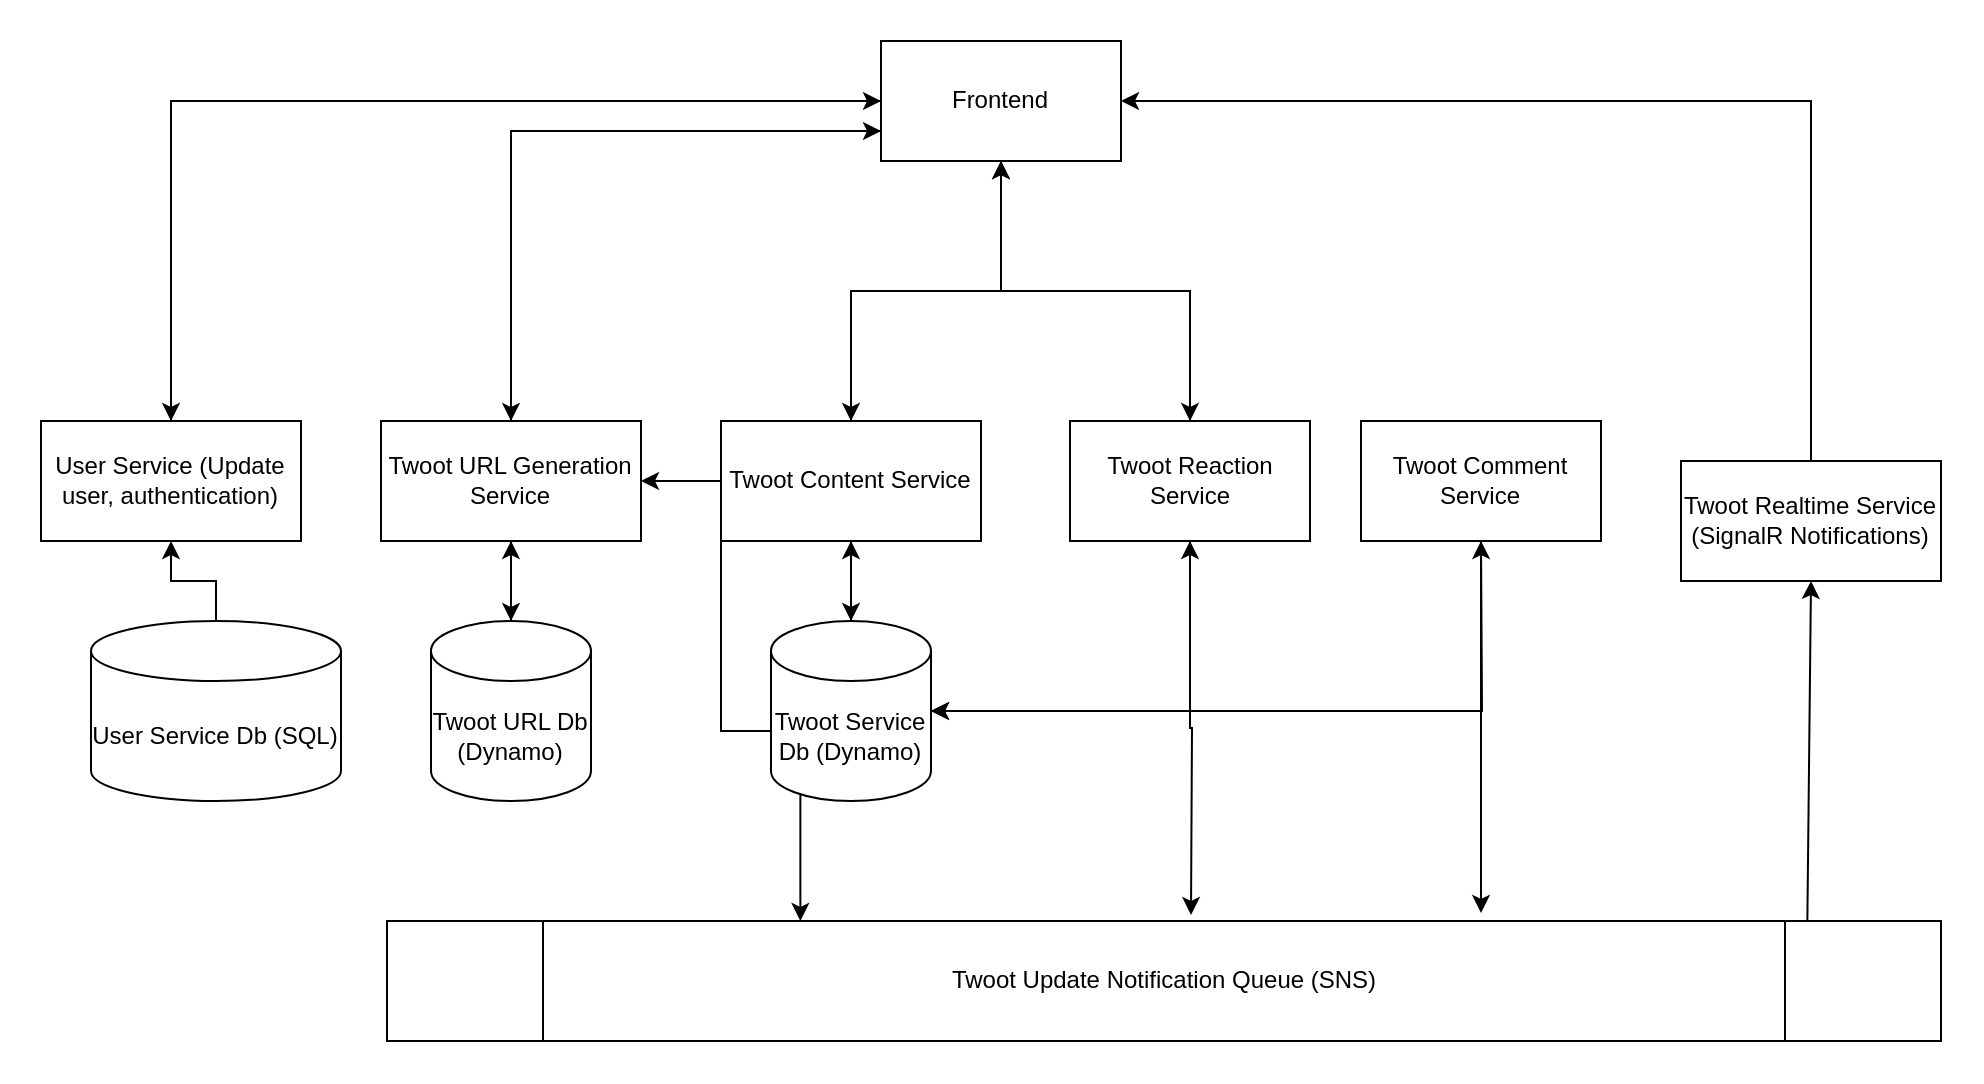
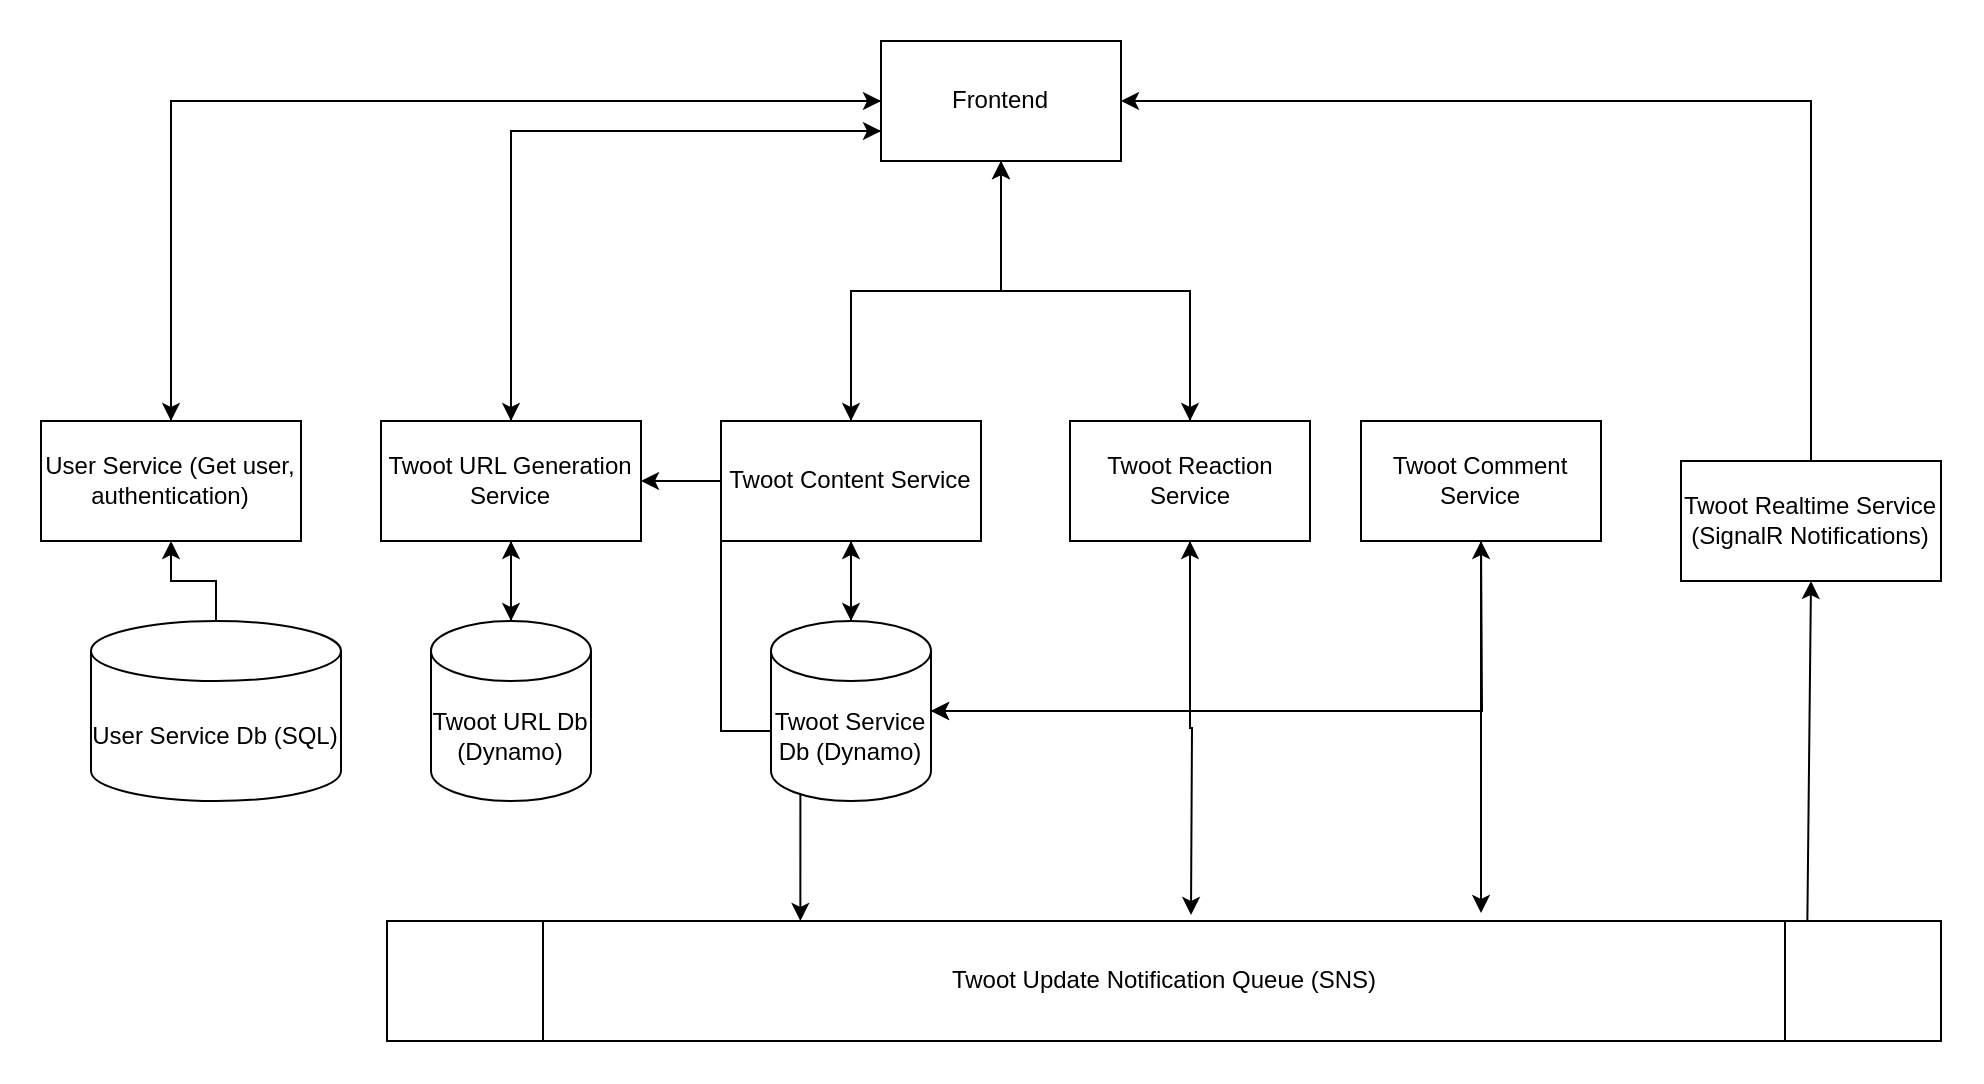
  <mxCell id="0" />
  <mxCell id="1" parent="0" />
  <mxCell id="2" style="edgeStyle=orthogonalEdgeStyle;rounded=0;orthogonalLoop=1;jettySize=auto;html=1;exitX=0.5;exitY=0;exitDx=0;exitDy=0;entryX=0;entryY=0.5;entryDx=0;entryDy=0;" edge="1" parent="1" source="3" target="22"><mxGeometry relative="1" as="geometry" /></mxCell>
- <mxCell id="3" value="User Service (Update user, authentication)" style="rounded=0;whiteSpace=wrap;html=1;" parent="1" vertex="1"><mxGeometry x="20" y="210" width="130" height="60" as="geometry" /></mxCell>
+ <mxCell id="3" value="User Service (Get user, authentication)" style="rounded=0;whiteSpace=wrap;html=1;" parent="1" vertex="1"><mxGeometry x="20" y="210" width="130" height="60" as="geometry" /></mxCell>
  <mxCell id="4" style="edgeStyle=orthogonalEdgeStyle;rounded=0;orthogonalLoop=1;jettySize=auto;html=1;exitX=0.5;exitY=0;exitDx=0;exitDy=0;exitPerimeter=0;entryX=0.5;entryY=1;entryDx=0;entryDy=0;" edge="1" parent="1" source="5" target="3"><mxGeometry relative="1" as="geometry" /></mxCell>
  <mxCell id="5" value="User Service Db (SQL)" style="shape=cylinder3;whiteSpace=wrap;html=1;boundedLbl=1;backgroundOutline=1;size=15;" parent="1" vertex="1"><mxGeometry x="45" y="310" width="125" height="90" as="geometry" /></mxCell>
  <mxCell id="6" style="edgeStyle=orthogonalEdgeStyle;rounded=0;orthogonalLoop=1;jettySize=auto;html=1;exitX=0;exitY=0.5;exitDx=0;exitDy=0;" edge="1" parent="1" source="10"><mxGeometry relative="1" as="geometry"><mxPoint x="320" y="240" as="targetPoint" /></mxGeometry></mxCell>
  <mxCell id="7" style="edgeStyle=orthogonalEdgeStyle;rounded=0;orthogonalLoop=1;jettySize=auto;html=1;exitX=0.5;exitY=1;exitDx=0;exitDy=0;" edge="1" parent="1" source="10"><mxGeometry relative="1" as="geometry"><mxPoint x="425" y="310" as="targetPoint" /></mxGeometry></mxCell>
  <mxCell id="8" style="edgeStyle=orthogonalEdgeStyle;rounded=0;orthogonalLoop=1;jettySize=auto;html=1;exitX=0;exitY=1;exitDx=0;exitDy=0;entryX=0.266;entryY=0;entryDx=0;entryDy=0;entryPerimeter=0;" edge="1" parent="1" source="10" target="17"><mxGeometry relative="1" as="geometry" /></mxCell>
  <mxCell id="9" style="edgeStyle=orthogonalEdgeStyle;rounded=0;orthogonalLoop=1;jettySize=auto;html=1;exitX=0.5;exitY=0;exitDx=0;exitDy=0;entryX=0.5;entryY=1;entryDx=0;entryDy=0;" edge="1" parent="1" source="10" target="22"><mxGeometry relative="1" as="geometry" /></mxCell>
  <mxCell id="10" value="Twoot Content Service" style="rounded=0;whiteSpace=wrap;html=1;" parent="1" vertex="1"><mxGeometry x="360" y="210" width="130" height="60" as="geometry" /></mxCell>
  <mxCell id="11" style="edgeStyle=orthogonalEdgeStyle;rounded=0;orthogonalLoop=1;jettySize=auto;html=1;exitX=0.5;exitY=0;exitDx=0;exitDy=0;exitPerimeter=0;entryX=0.5;entryY=1;entryDx=0;entryDy=0;" edge="1" parent="1" source="14" target="10"><mxGeometry relative="1" as="geometry" /></mxCell>
  <mxCell id="12" style="edgeStyle=orthogonalEdgeStyle;rounded=0;orthogonalLoop=1;jettySize=auto;html=1;exitX=1;exitY=0.5;exitDx=0;exitDy=0;exitPerimeter=0;entryX=0.5;entryY=1;entryDx=0;entryDy=0;" edge="1" parent="1" source="14" target="29"><mxGeometry relative="1" as="geometry" /></mxCell>
  <mxCell id="13" style="edgeStyle=orthogonalEdgeStyle;rounded=0;orthogonalLoop=1;jettySize=auto;html=1;exitX=1;exitY=0.5;exitDx=0;exitDy=0;exitPerimeter=0;" edge="1" parent="1" source="14"><mxGeometry relative="1" as="geometry"><mxPoint x="740" y="270" as="targetPoint" /></mxGeometry></mxCell>
  <mxCell id="14" value="Twoot Service Db (Dynamo)" style="shape=cylinder3;whiteSpace=wrap;html=1;boundedLbl=1;backgroundOutline=1;size=15;" parent="1" vertex="1"><mxGeometry x="385" y="310" width="80" height="90" as="geometry" /></mxCell>
  <mxCell id="15" style="edgeStyle=orthogonalEdgeStyle;rounded=0;orthogonalLoop=1;jettySize=auto;html=1;exitX=0.5;exitY=0;exitDx=0;exitDy=0;entryX=1;entryY=0.5;entryDx=0;entryDy=0;" edge="1" parent="1" source="16" target="22"><mxGeometry relative="1" as="geometry" /></mxCell>
  <mxCell id="16" value="Twoot Realtime Service (SignalR Notifications)" style="whiteSpace=wrap;html=1;" parent="1" vertex="1"><mxGeometry x="840" y="230" width="130" height="60" as="geometry" /></mxCell>
  <mxCell id="17" value="Twoot Update Notification Queue (SNS)" style="shape=process;whiteSpace=wrap;html=1;backgroundOutline=1;" parent="1" vertex="1"><mxGeometry x="193" y="460" width="777" height="60" as="geometry" /></mxCell>
  <mxCell id="18" style="edgeStyle=orthogonalEdgeStyle;rounded=0;orthogonalLoop=1;jettySize=auto;html=1;exitX=0.5;exitY=1;exitDx=0;exitDy=0;entryX=0.5;entryY=0;entryDx=0;entryDy=0;" edge="1" parent="1" source="22" target="10"><mxGeometry relative="1" as="geometry" /></mxCell>
  <mxCell id="19" style="edgeStyle=orthogonalEdgeStyle;rounded=0;orthogonalLoop=1;jettySize=auto;html=1;exitX=0.5;exitY=1;exitDx=0;exitDy=0;entryX=0.5;entryY=0;entryDx=0;entryDy=0;" edge="1" parent="1" source="22" target="29"><mxGeometry relative="1" as="geometry" /></mxCell>
  <mxCell id="20" style="edgeStyle=orthogonalEdgeStyle;rounded=0;orthogonalLoop=1;jettySize=auto;html=1;exitX=0;exitY=0.5;exitDx=0;exitDy=0;entryX=0.5;entryY=0;entryDx=0;entryDy=0;" edge="1" parent="1" source="22" target="3"><mxGeometry relative="1" as="geometry" /></mxCell>
  <mxCell id="21" style="edgeStyle=orthogonalEdgeStyle;rounded=0;orthogonalLoop=1;jettySize=auto;html=1;exitX=0;exitY=0.75;exitDx=0;exitDy=0;entryX=0.5;entryY=0;entryDx=0;entryDy=0;" edge="1" parent="1" source="22" target="25"><mxGeometry relative="1" as="geometry" /></mxCell>
  <mxCell id="22" value="Frontend" style="whiteSpace=wrap;html=1;" parent="1" vertex="1"><mxGeometry x="440" y="20" width="120" height="60" as="geometry" /></mxCell>
  <mxCell id="23" style="edgeStyle=orthogonalEdgeStyle;rounded=0;orthogonalLoop=1;jettySize=auto;html=1;exitX=0.5;exitY=1;exitDx=0;exitDy=0;entryX=0.5;entryY=0;entryDx=0;entryDy=0;entryPerimeter=0;" edge="1" parent="1" source="25" target="35"><mxGeometry relative="1" as="geometry" /></mxCell>
  <mxCell id="24" style="edgeStyle=orthogonalEdgeStyle;rounded=0;orthogonalLoop=1;jettySize=auto;html=1;exitX=0.5;exitY=0;exitDx=0;exitDy=0;entryX=0;entryY=0.75;entryDx=0;entryDy=0;" edge="1" parent="1" source="25" target="22"><mxGeometry relative="1" as="geometry" /></mxCell>
  <mxCell id="25" value="Twoot URL Generation Service" style="whiteSpace=wrap;html=1;" parent="1" vertex="1"><mxGeometry x="190" y="210" width="130" height="60" as="geometry" /></mxCell>
  <mxCell id="26" style="edgeStyle=orthogonalEdgeStyle;rounded=0;orthogonalLoop=1;jettySize=auto;html=1;exitX=0.5;exitY=1;exitDx=0;exitDy=0;entryX=1;entryY=0.5;entryDx=0;entryDy=0;entryPerimeter=0;" edge="1" parent="1" source="29" target="14"><mxGeometry relative="1" as="geometry" /></mxCell>
  <mxCell id="27" style="edgeStyle=orthogonalEdgeStyle;rounded=0;orthogonalLoop=1;jettySize=auto;html=1;exitX=0.5;exitY=1;exitDx=0;exitDy=0;" edge="1" parent="1" source="29"><mxGeometry relative="1" as="geometry"><mxPoint x="595" y="457" as="targetPoint" /></mxGeometry></mxCell>
  <mxCell id="28" style="edgeStyle=orthogonalEdgeStyle;rounded=0;orthogonalLoop=1;jettySize=auto;html=1;exitX=0.5;exitY=0;exitDx=0;exitDy=0;entryX=0.5;entryY=1;entryDx=0;entryDy=0;" edge="1" parent="1" source="29" target="22"><mxGeometry relative="1" as="geometry"><mxPoint x="500" y="90" as="targetPoint" /></mxGeometry></mxCell>
  <mxCell id="29" value="Twoot Reaction Service" style="whiteSpace=wrap;html=1;" vertex="1" parent="1"><mxGeometry x="534.5" y="210" width="120" height="60" as="geometry" /></mxCell>
  <mxCell id="30" value="" style="endArrow=classic;html=1;entryX=0.5;entryY=1;entryDx=0;entryDy=0;exitX=0.914;exitY=0;exitDx=0;exitDy=0;exitPerimeter=0;" edge="1" parent="1" source="17" target="16"><mxGeometry width="50" height="50" relative="1" as="geometry"><mxPoint x="758" y="458" as="sourcePoint" /><mxPoint x="680" y="350" as="targetPoint" /></mxGeometry></mxCell>
  <mxCell id="31" style="edgeStyle=orthogonalEdgeStyle;rounded=0;orthogonalLoop=1;jettySize=auto;html=1;exitX=0.5;exitY=1;exitDx=0;exitDy=0;entryX=1;entryY=0.5;entryDx=0;entryDy=0;entryPerimeter=0;" edge="1" parent="1" source="33" target="14"><mxGeometry relative="1" as="geometry" /></mxCell>
  <mxCell id="32" style="edgeStyle=orthogonalEdgeStyle;rounded=0;orthogonalLoop=1;jettySize=auto;html=1;exitX=0.5;exitY=1;exitDx=0;exitDy=0;entryX=0.704;entryY=-0.067;entryDx=0;entryDy=0;entryPerimeter=0;" edge="1" parent="1" source="33" target="17"><mxGeometry relative="1" as="geometry" /></mxCell>
  <mxCell id="33" value="Twoot Comment Service" style="whiteSpace=wrap;html=1;" vertex="1" parent="1"><mxGeometry x="680" y="210" width="120" height="60" as="geometry" /></mxCell>
  <mxCell id="34" style="edgeStyle=orthogonalEdgeStyle;rounded=0;orthogonalLoop=1;jettySize=auto;html=1;exitX=0.5;exitY=0;exitDx=0;exitDy=0;exitPerimeter=0;entryX=0.5;entryY=1;entryDx=0;entryDy=0;" edge="1" parent="1" source="35" target="25"><mxGeometry relative="1" as="geometry" /></mxCell>
  <mxCell id="35" value="Twoot URL Db (Dynamo)" style="shape=cylinder3;whiteSpace=wrap;html=1;boundedLbl=1;backgroundOutline=1;size=15;" vertex="1" parent="1"><mxGeometry x="215" y="310" width="80" height="90" as="geometry" /></mxCell>
